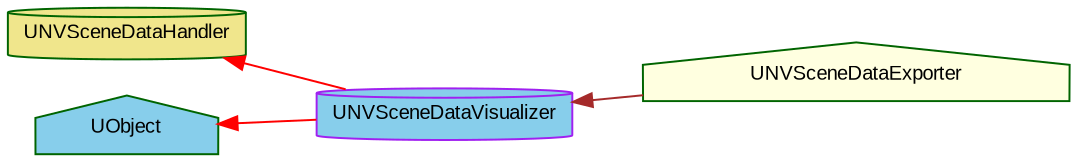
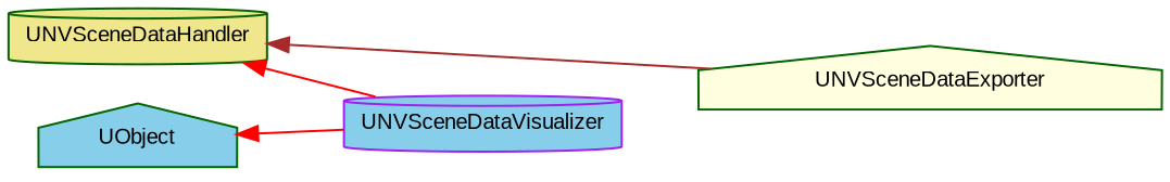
  digraph {
    fontname="Liberation Sans"
    rankdir=LR
    node [color=darkgreen fillcolor=skyblue fontname="Liberation Sans" fontsize=10 shape=cylinder style=filled]
    edge [color=red dir=back fontname="Liberation Sans" fontsize=10 labelfontname=Helvetica labelfontsize=10 style=solid]
    n1 [fillcolor=khaki fontcolor=black height=0.2 label=UNVSceneDataHandler width=0.4]
    n2 [fillcolor=lightyellow height=0.2 label=UNVSceneDataExporter shape=house width=0.4]
    n3 [color=purple height=0.2 label=UNVSceneDataVisualizer width=0.4]
    n4 [height=0.2 label=UObject shape=house width=0.4]
-   n3 -> n2 [color=brown]
+   n1 -> n2 [color=brown]
    n1 -> n3
    n4 -> n3
  }
